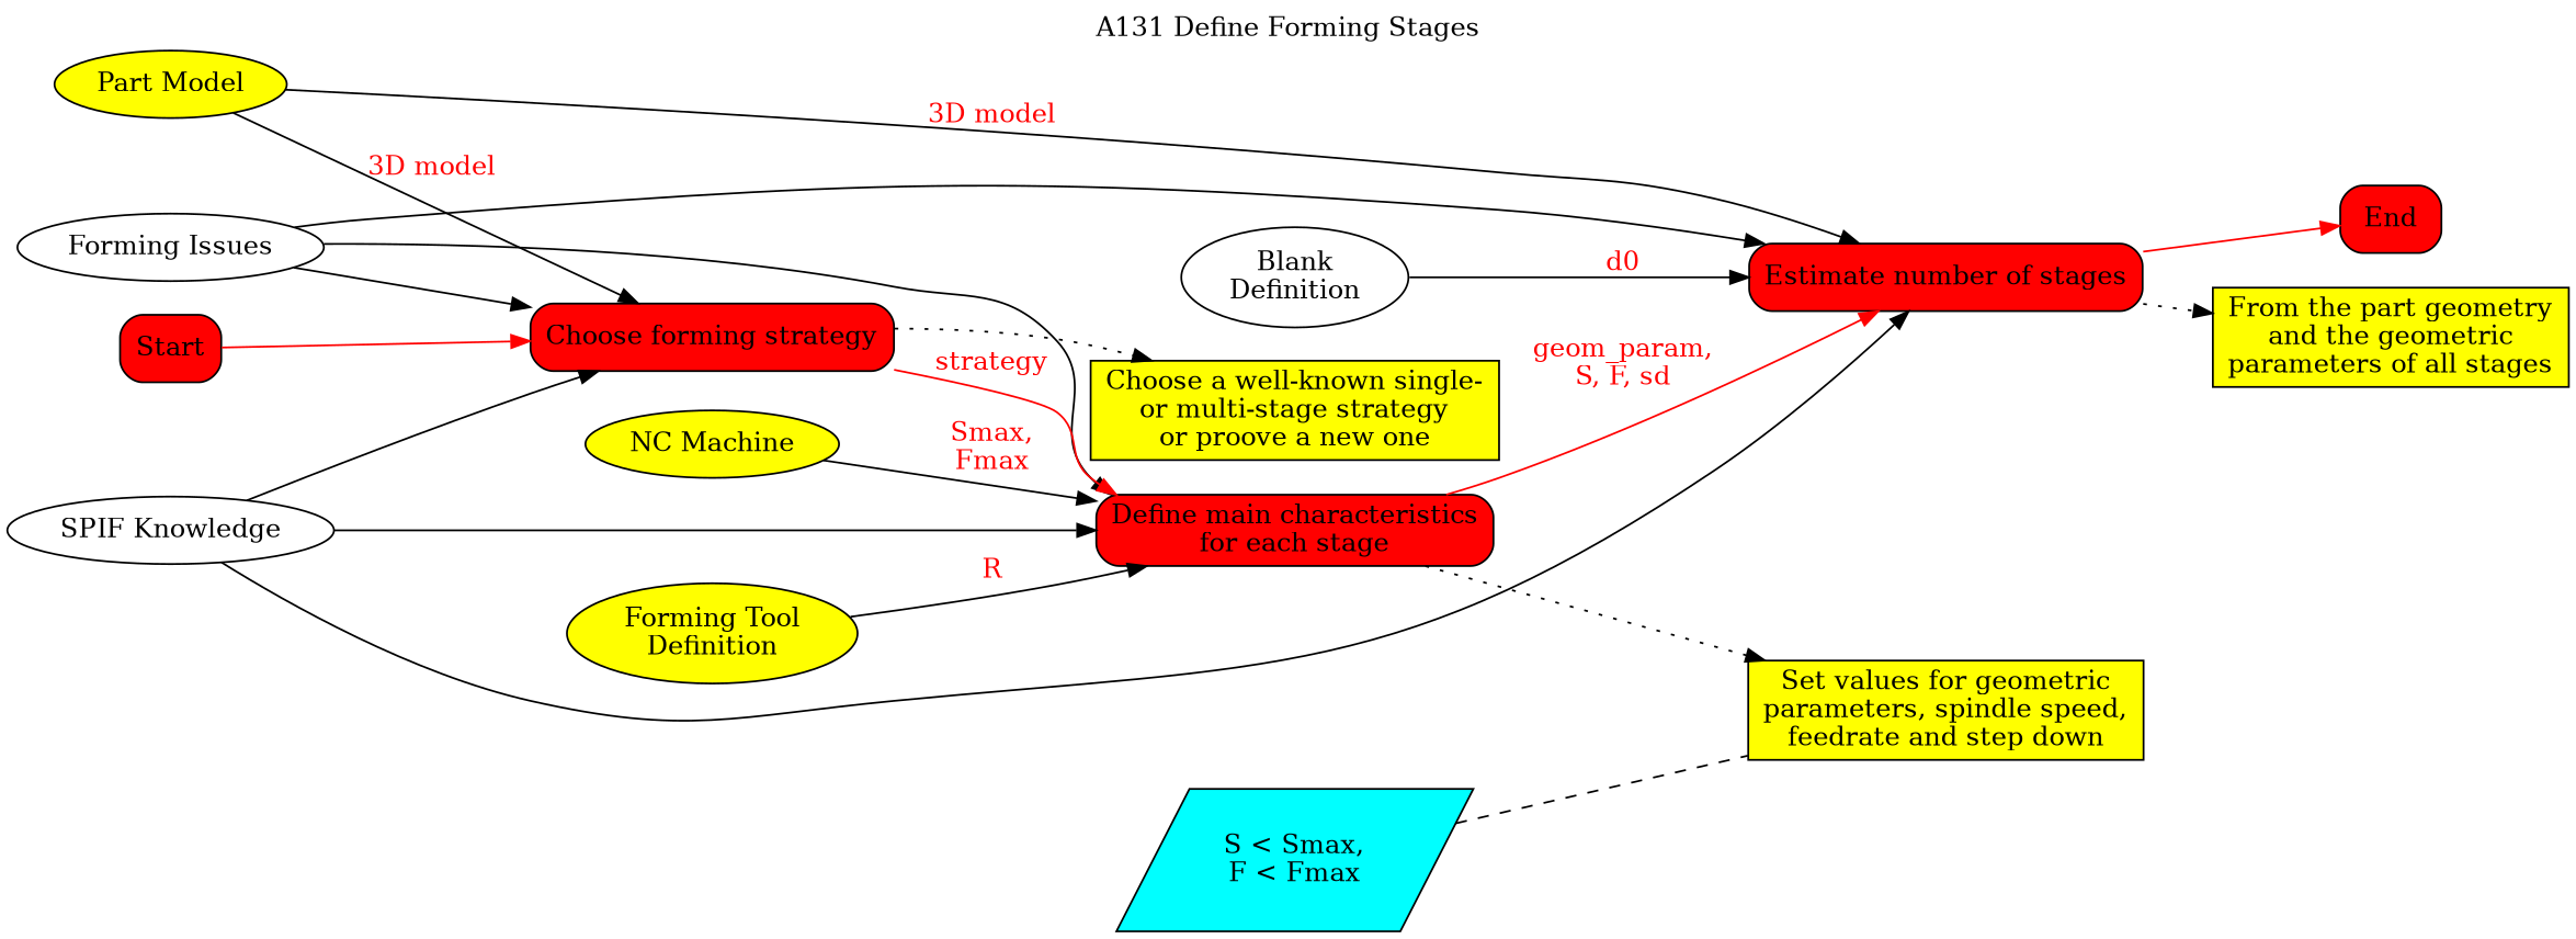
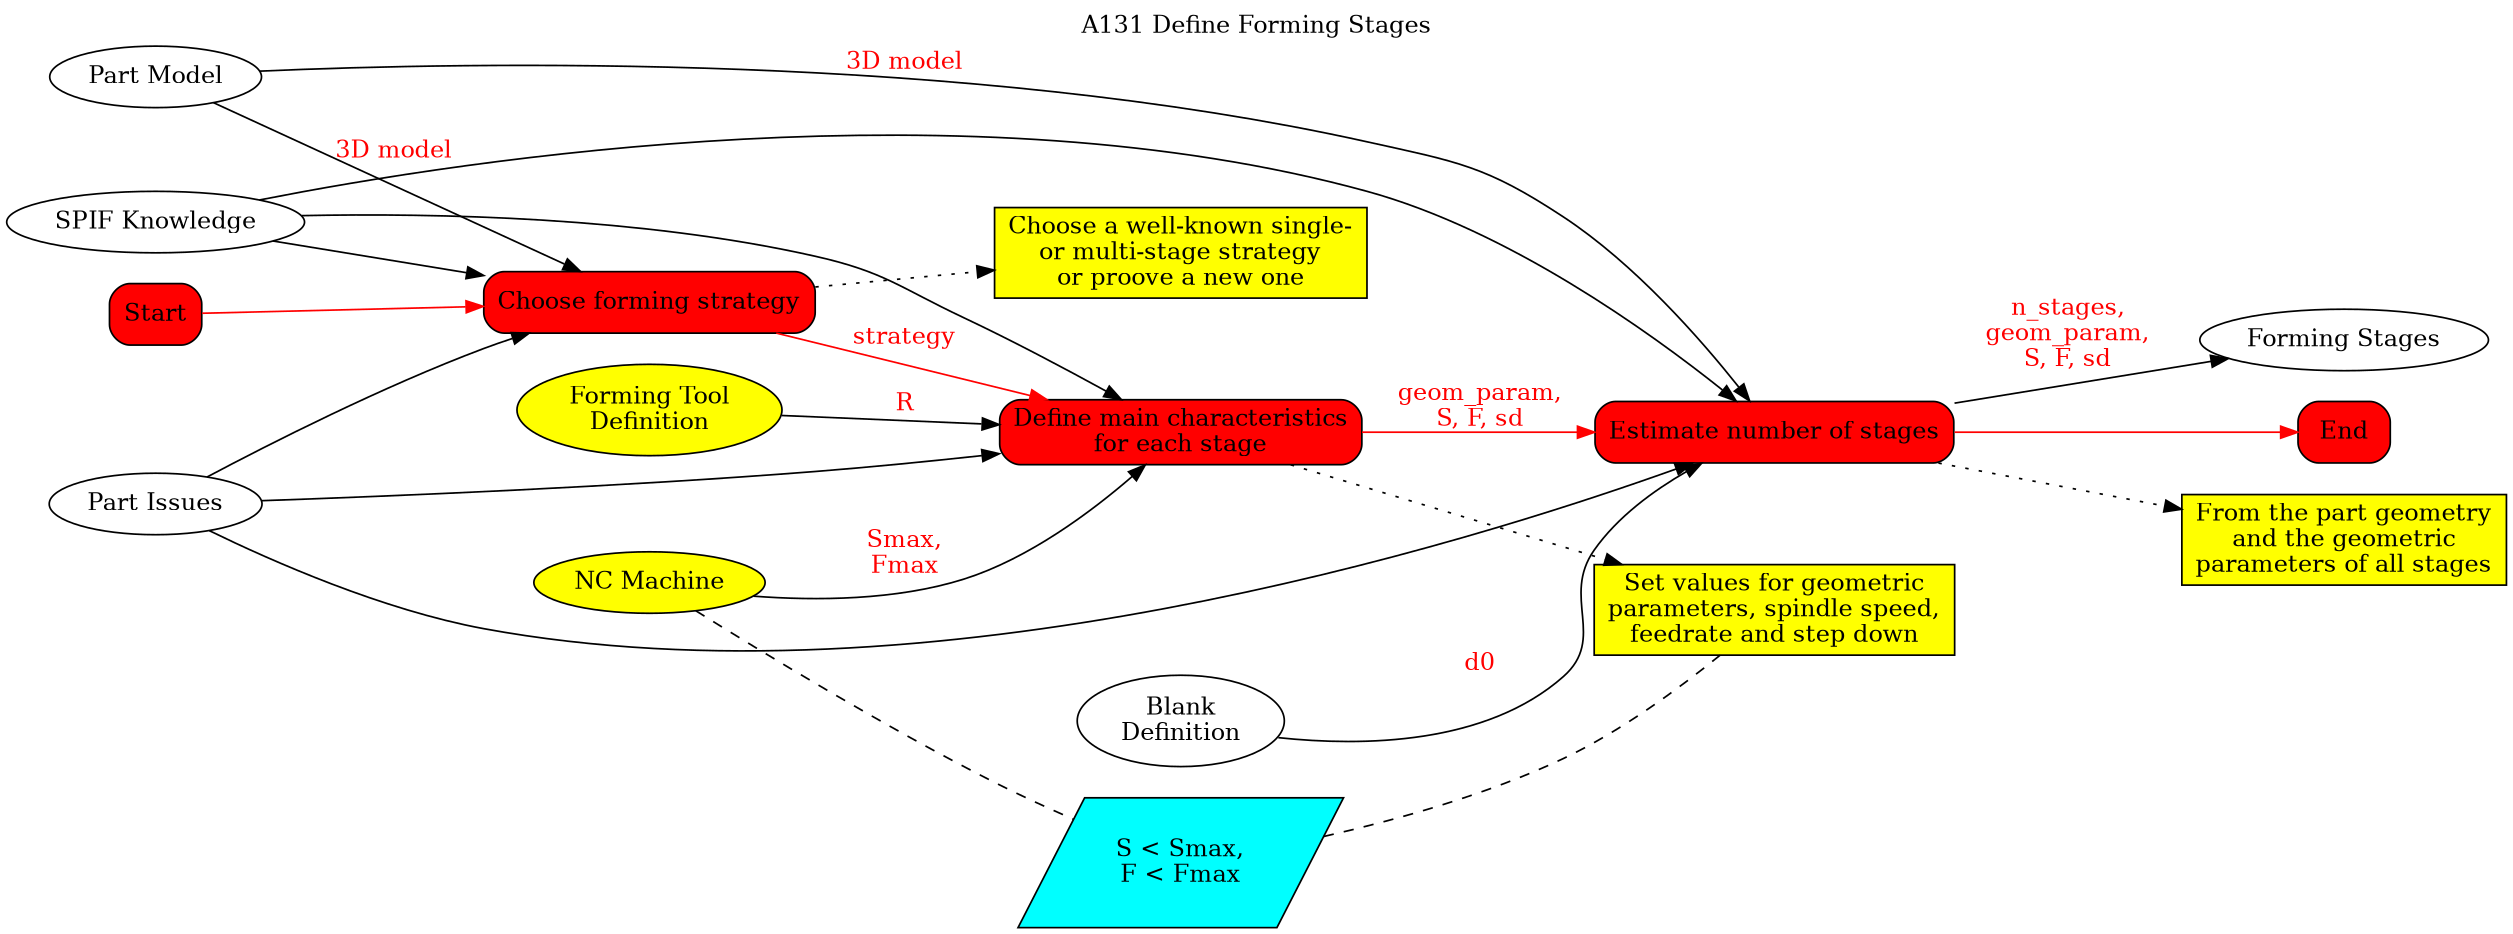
  digraph {
    label="A131 Define Forming Stages"
    labelloc=t
    rankdir=LR
    node [color=black fillcolor=white shape=box style=filled]
    edge [color=black dir=forward fontcolor=red style=solid]
-   n1 [label="Forming Issues" shape=ellipse]
+   n1 [label="Part Issues" shape=ellipse]
    n2 [fillcolor=red label="Choose forming strategy" style="filled, rounded"]
    n3 [fillcolor=red label="Define main characteristics\nfor each stage" style="filled, rounded"]
    n4 [fillcolor=red label="Estimate number of stages" style="filled, rounded"]
    n5 [fillcolor=yellow label="Choose a well-known single-\nor multi-stage strategy\nor proove a new one"]
    n6 [fillcolor=yellow label="Set values for geometric\nparameters, spindle speed,\nfeedrate and step down"]
+   n7 [label="Forming Stages" shape=ellipse]
    End [fillcolor=red style="filled, rounded"]
    n9 [fillcolor=yellow label="From the part geometry\nand the geometric\nparameters of all stages"]
    n10 [fillcolor=yellow label="Forming Tool\nDefinition" shape=ellipse]
    n11 [label="Blank\nDefinition" shape=ellipse]
-   n12 [fillcolor=yellow label="Part Model" shape=ellipse]
+   n12 [label="Part Model" shape=ellipse]
    n13 [fillcolor=yellow label="NC Machine" shape=ellipse]
    n14 [fillcolor=cyan label="S < Smax,\nF < Fmax" shape=parallelogram]
    n15 [label="SPIF Knowledge" shape=ellipse]
    Start [fillcolor=red style="filled, rounded"]
    n1 -> n2
    n1 -> n3
    n1 -> n4
    n2 -> n3 [color=red label=strategy]
    n2 -> n5 [fontcolor=black style=dotted]
    n3 -> n4 [color=red label="geom_param,\nS, F, sd"]
    n3 -> n6 [fontcolor=black style=dotted]
+   n4 -> n7 [label="n_stages,\ngeom_param,\nS, F, sd"]
    n4 -> End [color=red]
    n4 -> n9 [fontcolor=black style=dotted]
    n10 -> n3 [label=R]
    n11 -> n4 [label=d0]
    n12 -> n2 [label="3D model"]
    n12 -> n4 [label="3D model"]
    n13 -> n3 [label="Smax,\nFmax"]
+   n13 -> n14 [dir=none style=dashed]
    n14 -> n6 [dir=none style=dashed]
    n15 -> n2
    n15 -> n3
    n15 -> n4
    Start -> n2 [color=red]
  }
